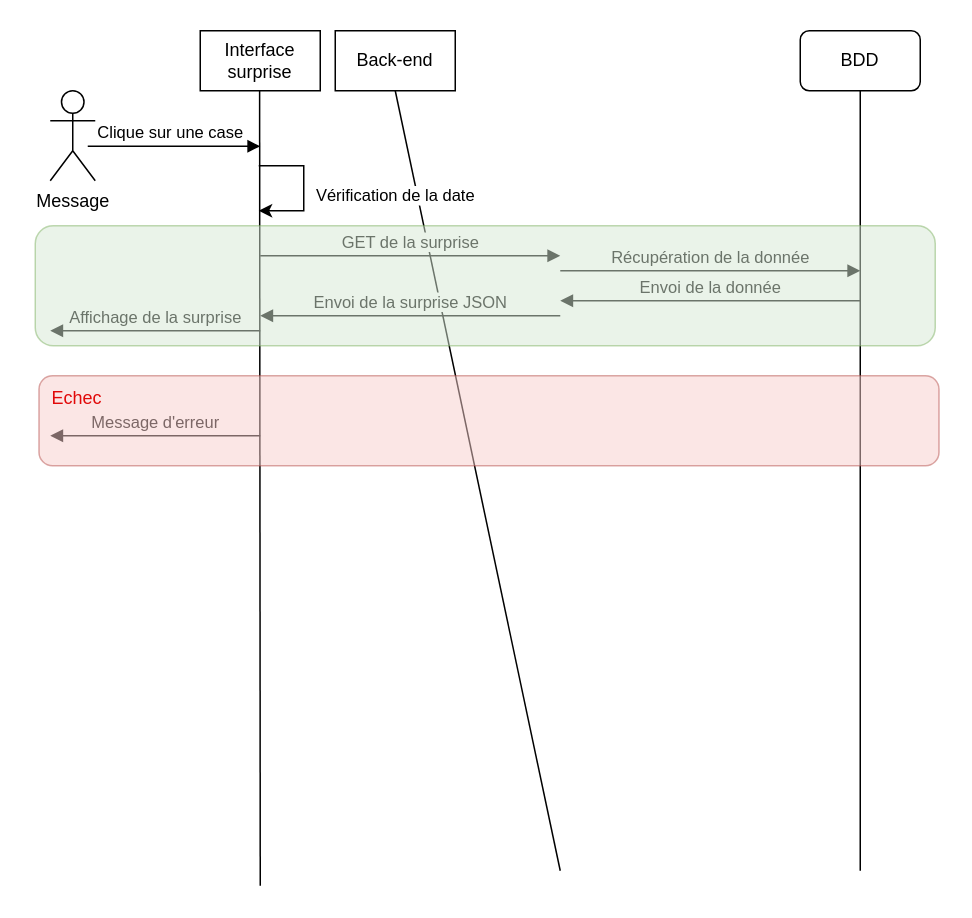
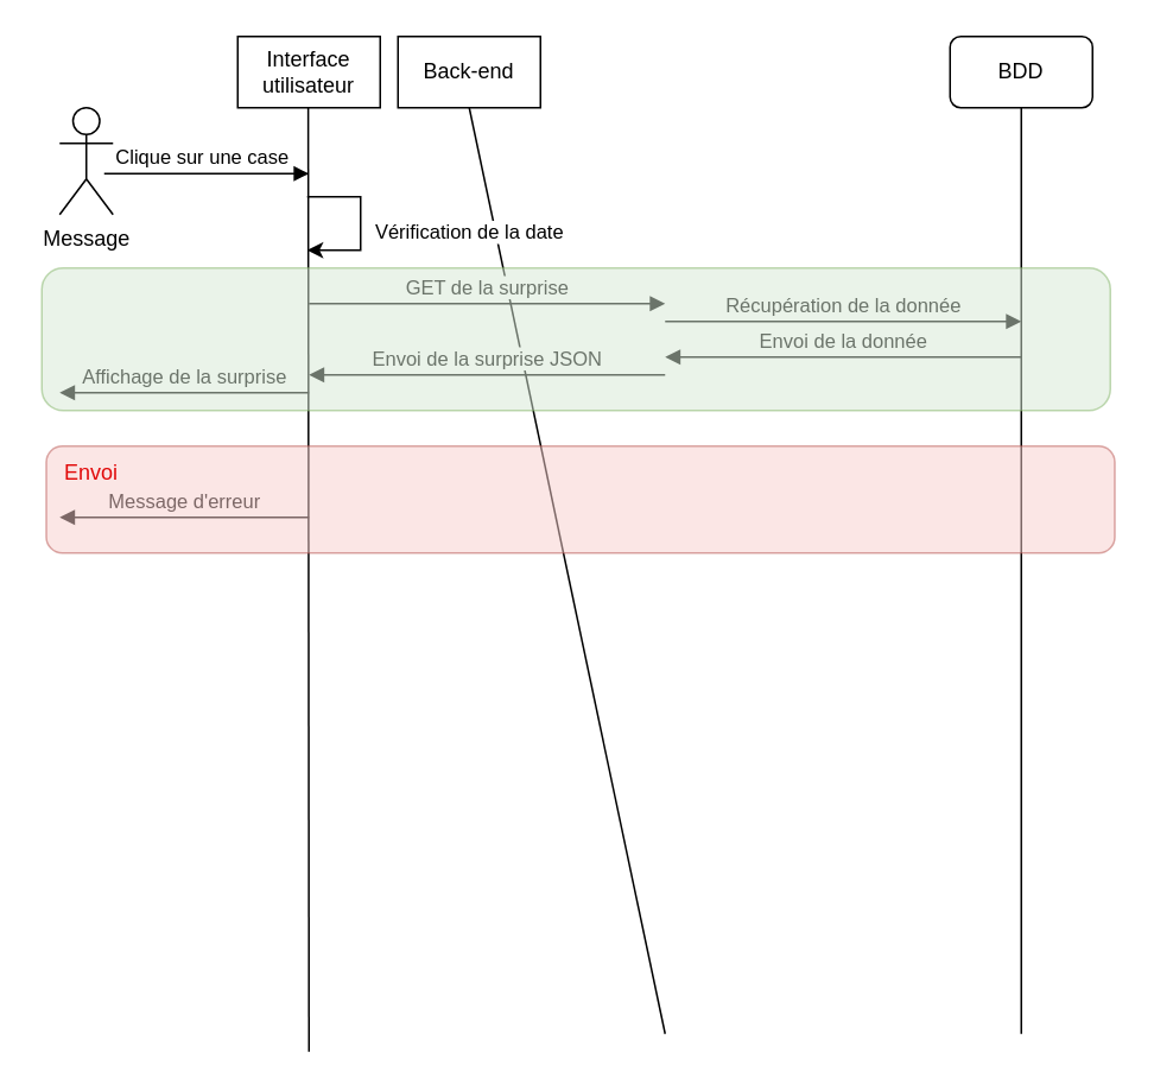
  <mxCell id="0" />
  <mxCell id="1" parent="0" />
  <mxCell id="2" value="Message" style="shape=umlActor;verticalLabelPosition=bottom;verticalAlign=top;html=1;outlineConnect=0;" parent="1" vertex="1"><mxGeometry x="33" y="60" width="30" height="60" as="geometry" /></mxCell>
- <mxCell id="3" value="Interface surprise" style="rounded=0;whiteSpace=wrap;html=1;" parent="1" vertex="1"><mxGeometry x="133" y="20" width="80" height="40" as="geometry" /></mxCell>
+ <mxCell id="3" value="Interface utilisateur" style="rounded=0;whiteSpace=wrap;html=1;" parent="1" vertex="1"><mxGeometry x="133" y="20" width="80" height="40" as="geometry" /></mxCell>
  <mxCell id="4" value="Back-end" style="rounded=0;whiteSpace=wrap;html=1;" parent="1" vertex="1"><mxGeometry x="223" y="20" width="80" height="40" as="geometry" /></mxCell>
  <mxCell id="5" value="BDD" style="whiteSpace=wrap;html=1;rounded=1;" parent="1" vertex="1"><mxGeometry x="533" y="20" width="80" height="40" as="geometry" /></mxCell>
  <mxCell id="6" value="" style="endArrow=none;html=1;rounded=0;entryX=0.5;entryY=1;entryDx=0;entryDy=0;" parent="1" edge="1"><mxGeometry width="50" height="50" relative="1" as="geometry"><mxPoint x="173" y="590" as="sourcePoint" /><mxPoint x="172.58" y="60" as="targetPoint" /></mxGeometry></mxCell>
  <mxCell id="7" value="" style="endArrow=none;html=1;rounded=0;entryX=0.5;entryY=1;entryDx=0;entryDy=0;" parent="1" target="4" edge="1"><mxGeometry width="50" height="50" relative="1" as="geometry"><mxPoint x="373" y="580" as="sourcePoint" /><mxPoint x="383" y="80" as="targetPoint" /></mxGeometry></mxCell>
  <mxCell id="8" value="" style="endArrow=none;html=1;rounded=0;entryX=0.5;entryY=1;entryDx=0;entryDy=0;" parent="1" target="5" edge="1"><mxGeometry width="50" height="50" relative="1" as="geometry"><mxPoint x="573" y="580" as="sourcePoint" /><mxPoint x="383" y="80" as="targetPoint" /></mxGeometry></mxCell>
  <mxCell id="9" value="Clique sur une case" style="html=1;verticalAlign=bottom;endArrow=block;edgeStyle=elbowEdgeStyle;elbow=horizontal;curved=0;rounded=0;" parent="1" edge="1"><mxGeometry relative="1" as="geometry"><mxPoint x="63" y="97" as="sourcePoint" /><Array as="points"><mxPoint x="58" y="97" /></Array><mxPoint x="173" y="97" as="targetPoint" /></mxGeometry></mxCell>
  <mxCell id="10" value="Vérification de la date" style="endArrow=classic;html=1;rounded=0;" parent="1" edge="1"><mxGeometry x="0.111" y="61" width="50" height="50" relative="1" as="geometry"><mxPoint x="172" y="110" as="sourcePoint" /><mxPoint x="172" y="140" as="targetPoint" /><Array as="points"><mxPoint x="202" y="110" /><mxPoint x="202" y="120" /><mxPoint x="202" y="140" /></Array><mxPoint as="offset" /></mxGeometry></mxCell>
  <mxCell id="11" value="GET de la surprise" style="html=1;verticalAlign=bottom;endArrow=block;edgeStyle=elbowEdgeStyle;elbow=horizontal;curved=0;rounded=0;" parent="1" edge="1"><mxGeometry relative="1" as="geometry"><mxPoint x="173" y="170" as="sourcePoint" /><Array as="points"><mxPoint x="258" y="170" /></Array><mxPoint x="373" y="170" as="targetPoint" /></mxGeometry></mxCell>
  <mxCell id="12" value="Récupération de la donnée" style="html=1;verticalAlign=bottom;endArrow=block;edgeStyle=elbowEdgeStyle;elbow=horizontal;curved=0;rounded=0;" parent="1" edge="1"><mxGeometry relative="1" as="geometry"><mxPoint x="373" y="180" as="sourcePoint" /><Array as="points"><mxPoint x="458" y="180" /></Array><mxPoint x="573" y="180" as="targetPoint" /></mxGeometry></mxCell>
  <mxCell id="13" value="Envoi de la donnée" style="html=1;verticalAlign=bottom;endArrow=block;edgeStyle=elbowEdgeStyle;elbow=horizontal;curved=0;rounded=0;" parent="1" edge="1"><mxGeometry relative="1" as="geometry"><mxPoint x="573" y="200" as="sourcePoint" /><Array as="points"><mxPoint x="458" y="200" /></Array><mxPoint x="373" y="200" as="targetPoint" /></mxGeometry></mxCell>
  <mxCell id="14" value="Envoi de la surprise JSON" style="html=1;verticalAlign=bottom;endArrow=block;edgeStyle=elbowEdgeStyle;elbow=horizontal;curved=0;rounded=0;" parent="1" edge="1"><mxGeometry relative="1" as="geometry"><mxPoint x="373" y="210" as="sourcePoint" /><Array as="points"><mxPoint x="258" y="210" /></Array><mxPoint x="173" y="210" as="targetPoint" /></mxGeometry></mxCell>
  <mxCell id="15" value="Affichage de la surprise" style="html=1;verticalAlign=bottom;endArrow=block;edgeStyle=elbowEdgeStyle;elbow=horizontal;curved=0;rounded=0;" parent="1" edge="1"><mxGeometry relative="1" as="geometry"><mxPoint x="173" y="220" as="sourcePoint" /><Array as="points"><mxPoint x="58" y="220" /></Array><mxPoint x="33" y="220" as="targetPoint" /></mxGeometry></mxCell>
  <mxCell id="16" value="" style="rounded=1;whiteSpace=wrap;html=1;fillColor=#d5e8d4;strokeColor=#82b366;opacity=50;" parent="1" vertex="1"><mxGeometry x="23" y="150" width="600" height="80" as="geometry" /></mxCell>
  <mxCell id="17" value="Message d'erreur" style="html=1;verticalAlign=bottom;endArrow=block;edgeStyle=elbowEdgeStyle;elbow=horizontal;curved=0;rounded=0;" parent="1" edge="1"><mxGeometry relative="1" as="geometry"><mxPoint x="173" y="290" as="sourcePoint" /><Array as="points"><mxPoint x="93" y="290" /></Array><mxPoint x="33" y="290" as="targetPoint" /></mxGeometry></mxCell>
  <mxCell id="18" value="" style="group" parent="1" vertex="1" connectable="0"><mxGeometry x="20.5" y="250" width="605" height="60" as="geometry" /></mxCell>
  <mxCell id="19" value="" style="rounded=1;whiteSpace=wrap;html=1;fillColor=#f8cecc;strokeColor=#b85450;opacity=50;" parent="18" vertex="1"><mxGeometry x="5" width="600" height="60" as="geometry" /></mxCell>
- <mxCell id="20" value="Echec" style="text;html=1;align=center;verticalAlign=middle;whiteSpace=wrap;rounded=0;fontColor=#e10909;" parent="18" vertex="1"><mxGeometry width="60" height="30" as="geometry" /></mxCell>
+ <mxCell id="20" value="Envoi" style="text;html=1;align=center;verticalAlign=middle;whiteSpace=wrap;rounded=0;fontColor=#e10909;" parent="18" vertex="1"><mxGeometry width="60" height="30" as="geometry" /></mxCell>
